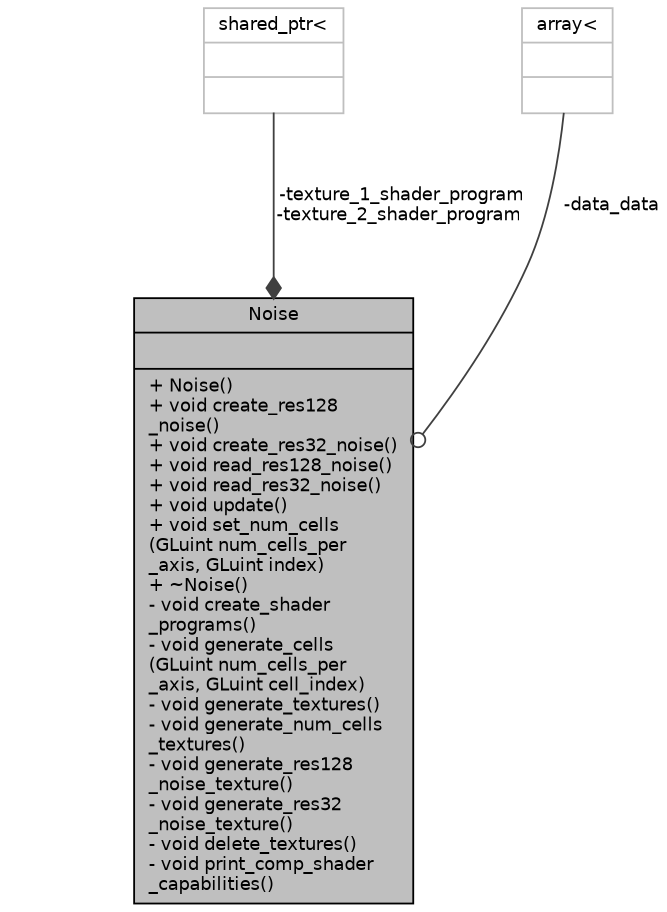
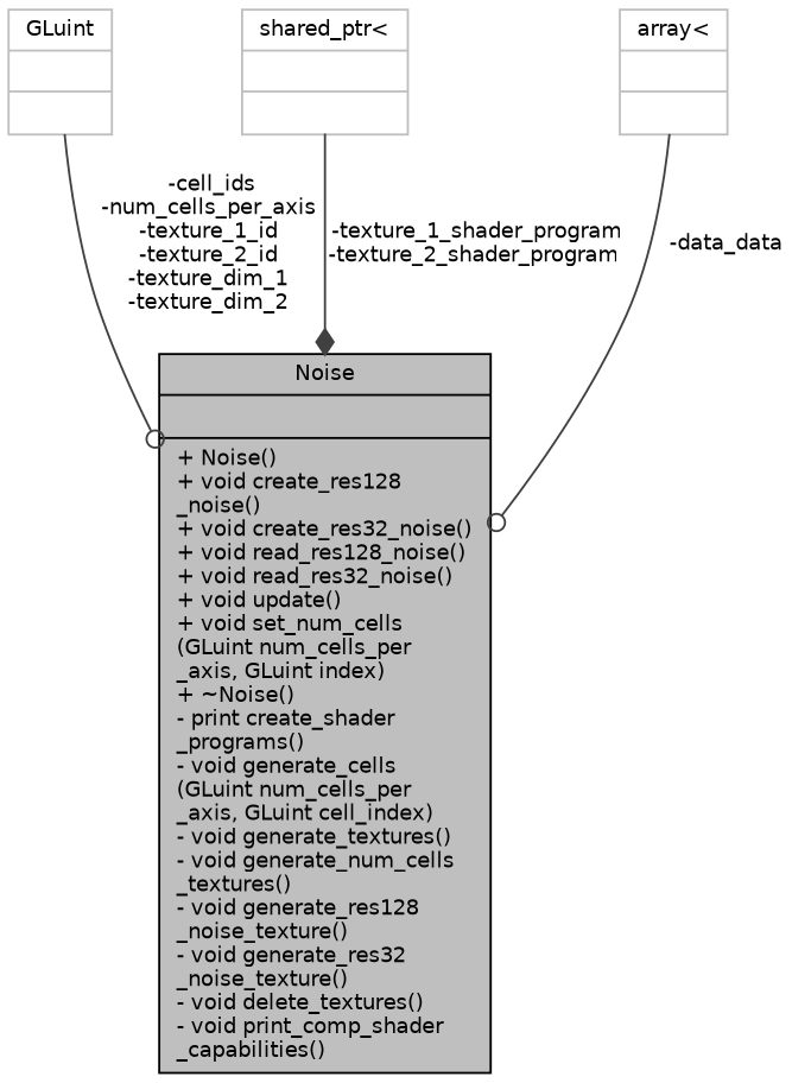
  digraph {
    node [color=grey75 fontname=Helvetica fontsize=10 shape=record]
    edge [arrowhead=odot color=grey25 fontname=Helvetica fontsize=10 labelfontname=Helvetica labelfontsize=10 style=solid]
-   n1 [color=black fillcolor=grey75 fontcolor=black height=0.2 label="{Noise\n||+  Noise()\l+ void create_res128\l_noise()\l+ void create_res32_noise()\l+ void read_res128_noise()\l+ void read_res32_noise()\l+ void update()\l+ void set_num_cells\l(GLuint num_cells_per\l_axis, GLuint index)\l+  ~Noise()\l- void create_shader\l_programs()\l- void generate_cells\l(GLuint num_cells_per\l_axis, GLuint cell_index)\l- void generate_textures()\l- void generate_num_cells\l_textures()\l- void generate_res128\l_noise_texture()\l- void generate_res32\l_noise_texture()\l- void delete_textures()\l- void print_comp_shader\l_capabilities()\l}" style=filled width=0.4]
+   n1 [color=black fillcolor=grey75 fontcolor=black height=0.2 label="{Noise\n||+  Noise()\l+ void create_res128\l_noise()\l+ void create_res32_noise()\l+ void read_res128_noise()\l+ void read_res32_noise()\l+ void update()\l+ void set_num_cells\l(GLuint num_cells_per\l_axis, GLuint index)\l+  ~Noise()\l- print create_shader\l_programs()\l- void generate_cells\l(GLuint num_cells_per\l_axis, GLuint cell_index)\l- void generate_textures()\l- void generate_num_cells\l_textures()\l- void generate_res128\l_noise_texture()\l- void generate_res32\l_noise_texture()\l- void delete_textures()\l- void print_comp_shader\l_capabilities()\l}" style=filled width=0.4]
+   n2 [height=0.2 label="{GLuint\n||}" width=0.4]
    n3 [height=0.2 label="{shared_ptr\<\n||}" width=0.4]
    n4 [height=0.2 label="{array\<\n||}" width=0.4]
+   n2 -> n1 [label=" -cell_ids\n-num_cells_per_axis\n-texture_1_id\n-texture_2_id\n-texture_dim_1\n-texture_dim_2"]
    n3 -> n1 [arrowhead=diamond label=" -texture_1_shader_program\n-texture_2_shader_program"]
    n4 -> n1 [label=" -data_data"]
  }
